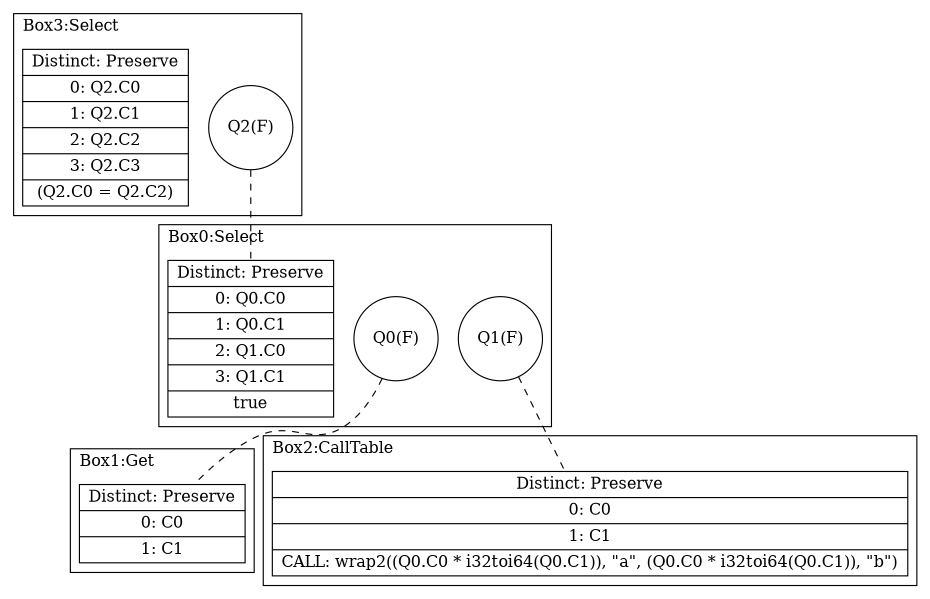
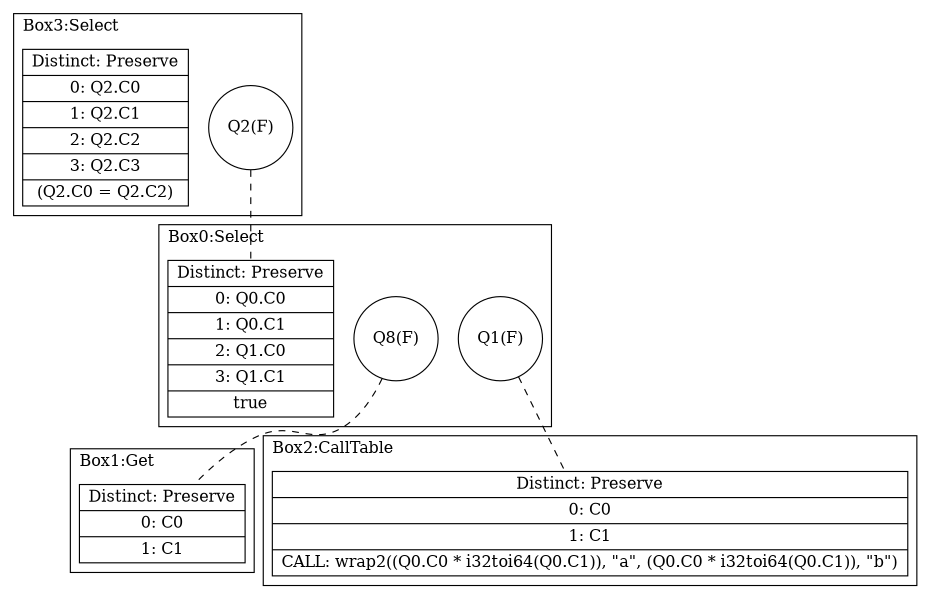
  digraph {
    compound=true
    labeljust=l
    node [shape=record]
    edge [arrowhead=none style=dashed]
    n1 [label="Q2(F)" shape=circle]
    n2 [label="{ Distinct: Preserve| 0: Q2.C0| 1: Q2.C1| 2: Q2.C2| 3: Q2.C3| (Q2.C0 = Q2.C2) }"]
-   n3 [label="Q0(F)" shape=circle]
+   n3 [label="Q8(F)" shape=circle]
    n4 [label="Q1(F)" shape=circle]
    n5 [label="{ Distinct: Preserve| 0: Q0.C0| 1: Q0.C1| 2: Q1.C0| 3: Q1.C1| true }"]
    n6 [label="{ Distinct: Preserve| 0: C0| 1: C1 }"]
    n7 [label="{ Distinct: Preserve| 0: C0| 1: C1| CALL: wrap2((Q0.C0 * i32toi64(Q0.C1)), \"a\", (Q0.C0 * i32toi64(Q0.C1)), \"b\") }"]
    subgraph cluster_1 {
      label="Box3:Select"
      n2
      subgraph sub_2 {
        label="Box3:Select"
        rank=same
        n1
      }
    }
    subgraph cluster_3 {
      label="Box0:Select"
      n5
      subgraph sub_4 {
        label="Box0:Select"
        rank=same
        n3
        n4
      }
    }
    subgraph cluster_5 {
      label="Box1:Get"
      n6
      subgraph sub_6 {
        label="Box1:Get"
        rank=same
      }
    }
    subgraph cluster_7 {
      label="Box2:CallTable"
      n7
      subgraph sub_8 {
        label="Box2:CallTable"
        rank=same
      }
    }
    n1 -> n5
    n3 -> n6
    n4 -> n7
  }
